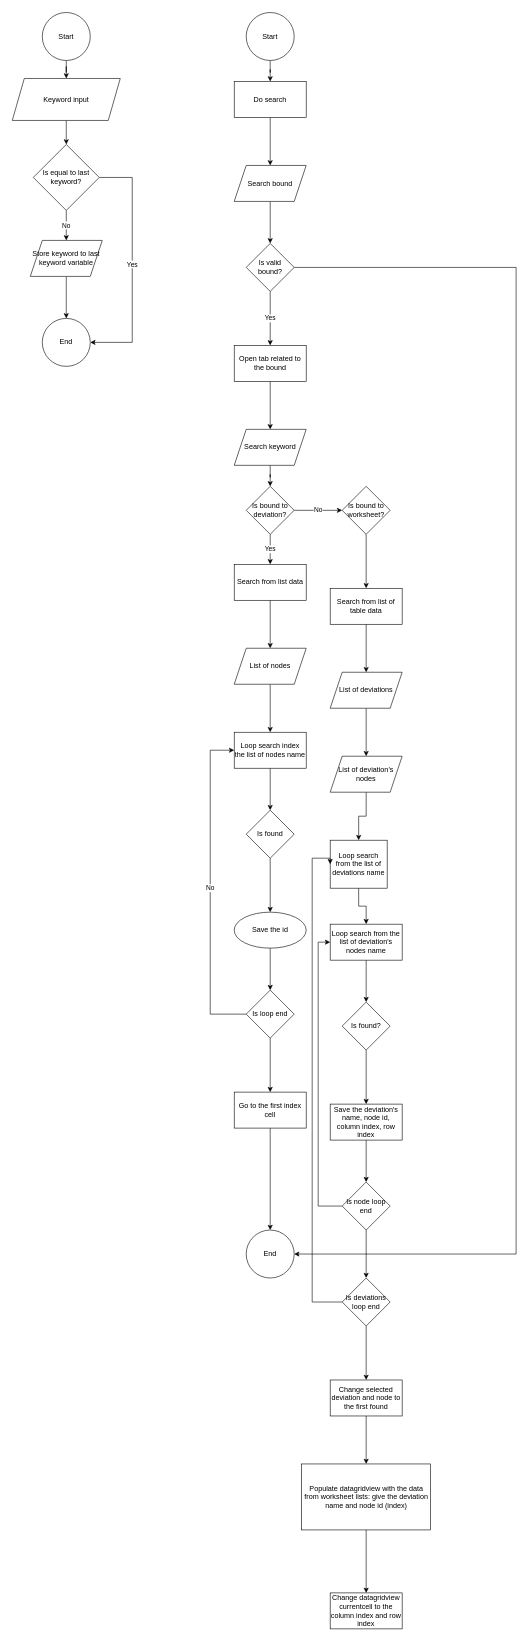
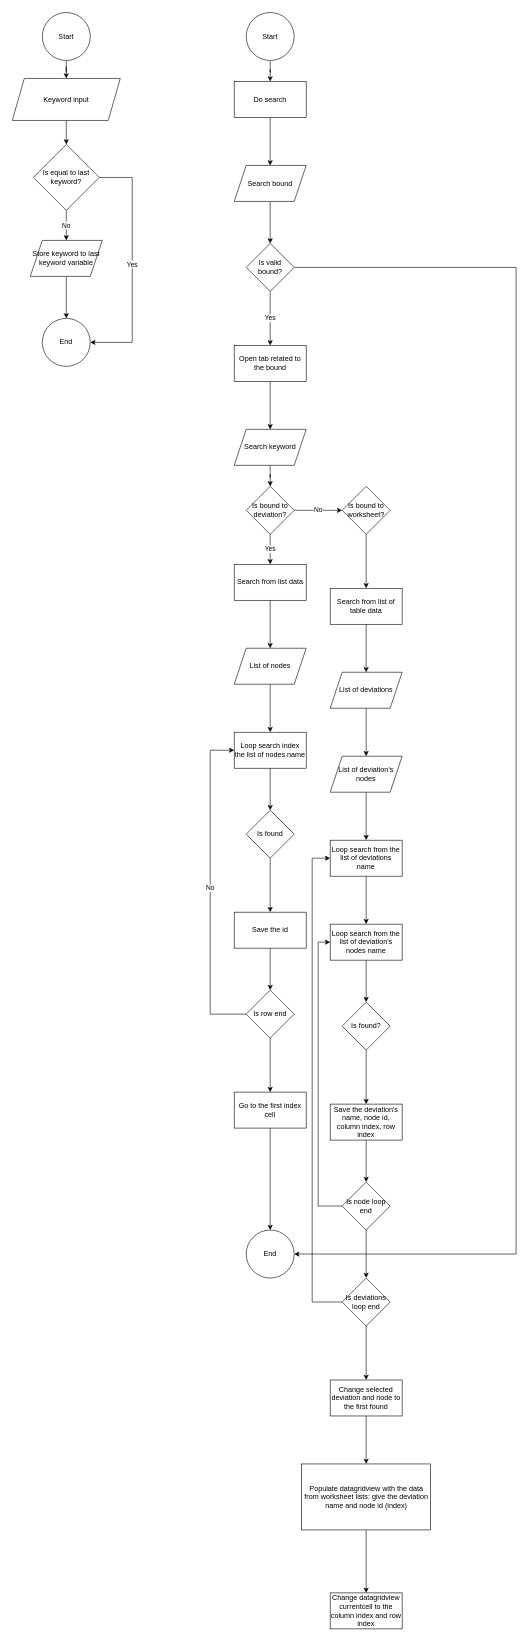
  <mxCell id="0" />
  <mxCell id="1" parent="0" />
  <mxCell id="2" value="" style="edgeStyle=orthogonalEdgeStyle;rounded=0;orthogonalLoop=1;jettySize=auto;html=1;" edge="1" parent="1" source="3" target="5"><mxGeometry relative="1" as="geometry" /></mxCell>
  <mxCell id="3" value="Start" style="ellipse;whiteSpace=wrap;html=1;aspect=fixed;" parent="1" vertex="1"><mxGeometry x="70" y="20" width="80" height="80" as="geometry" /></mxCell>
  <mxCell id="4" value="" style="edgeStyle=orthogonalEdgeStyle;rounded=0;orthogonalLoop=1;jettySize=auto;html=1;" edge="1" parent="1" source="5" target="8"><mxGeometry relative="1" as="geometry" /></mxCell>
  <mxCell id="5" value="Keyword input" style="shape=parallelogram;perimeter=parallelogramPerimeter;whiteSpace=wrap;html=1;fixedSize=1;" vertex="1" parent="1"><mxGeometry x="20" y="130" width="180" height="70" as="geometry" /></mxCell>
  <mxCell id="6" value="No" style="edgeStyle=orthogonalEdgeStyle;rounded=0;orthogonalLoop=1;jettySize=auto;html=1;" edge="1" parent="1" source="8" target="10"><mxGeometry relative="1" as="geometry" /></mxCell>
  <mxCell id="7" value="Yes" style="edgeStyle=orthogonalEdgeStyle;rounded=0;orthogonalLoop=1;jettySize=auto;html=1;entryX=1;entryY=0.5;entryDx=0;entryDy=0;" edge="1" parent="1" source="8" target="11"><mxGeometry relative="1" as="geometry"><Array as="points"><mxPoint x="220" y="295" /><mxPoint x="220" y="570" /></Array></mxGeometry></mxCell>
  <mxCell id="8" value="Is equal to last keyword?" style="rhombus;whiteSpace=wrap;html=1;" vertex="1" parent="1"><mxGeometry x="55" y="240" width="110" height="110" as="geometry" /></mxCell>
  <mxCell id="9" value="" style="edgeStyle=orthogonalEdgeStyle;rounded=0;orthogonalLoop=1;jettySize=auto;html=1;" edge="1" parent="1" source="10" target="11"><mxGeometry relative="1" as="geometry" /></mxCell>
  <mxCell id="10" value="Store keyword to last keyword variable" style="shape=parallelogram;perimeter=parallelogramPerimeter;whiteSpace=wrap;html=1;fixedSize=1;" vertex="1" parent="1"><mxGeometry x="50" y="400" width="120" height="60" as="geometry" /></mxCell>
  <mxCell id="11" value="End" style="ellipse;whiteSpace=wrap;html=1;" vertex="1" parent="1"><mxGeometry x="70" y="530" width="80" height="80" as="geometry" /></mxCell>
  <mxCell id="12" value="" style="edgeStyle=orthogonalEdgeStyle;rounded=0;orthogonalLoop=1;jettySize=auto;html=1;" edge="1" parent="1" source="13" target="15"><mxGeometry relative="1" as="geometry" /></mxCell>
  <mxCell id="13" value="Start" style="ellipse;whiteSpace=wrap;html=1;aspect=fixed;" vertex="1" parent="1"><mxGeometry x="410" y="20" width="80" height="80" as="geometry" /></mxCell>
  <mxCell id="14" value="" style="edgeStyle=orthogonalEdgeStyle;rounded=0;orthogonalLoop=1;jettySize=auto;html=1;" edge="1" parent="1" source="15" target="17"><mxGeometry relative="1" as="geometry" /></mxCell>
  <mxCell id="15" value="Do search" style="whiteSpace=wrap;html=1;" vertex="1" parent="1"><mxGeometry x="390" y="135" width="120" height="60" as="geometry" /></mxCell>
  <mxCell id="16" value="" style="edgeStyle=orthogonalEdgeStyle;rounded=0;orthogonalLoop=1;jettySize=auto;html=1;" edge="1" parent="1" source="17" target="20"><mxGeometry relative="1" as="geometry" /></mxCell>
  <mxCell id="17" value="Search bound" style="shape=parallelogram;perimeter=parallelogramPerimeter;whiteSpace=wrap;html=1;fixedSize=1;" vertex="1" parent="1"><mxGeometry x="390" y="275" width="120" height="60" as="geometry" /></mxCell>
  <mxCell id="18" value="Yes" style="edgeStyle=orthogonalEdgeStyle;rounded=0;orthogonalLoop=1;jettySize=auto;html=1;" edge="1" parent="1" source="20" target="22"><mxGeometry relative="1" as="geometry" /></mxCell>
  <mxCell id="19" style="edgeStyle=orthogonalEdgeStyle;rounded=0;orthogonalLoop=1;jettySize=auto;html=1;entryX=1;entryY=0.5;entryDx=0;entryDy=0;" edge="1" parent="1" source="20" target="43"><mxGeometry relative="1" as="geometry"><Array as="points"><mxPoint x="860" y="445" /><mxPoint x="860" y="2090" /></Array></mxGeometry></mxCell>
  <mxCell id="20" value="Is valid bound?" style="rhombus;whiteSpace=wrap;html=1;" vertex="1" parent="1"><mxGeometry x="410" y="405" width="80" height="80" as="geometry" /></mxCell>
  <mxCell id="21" value="" style="edgeStyle=orthogonalEdgeStyle;rounded=0;orthogonalLoop=1;jettySize=auto;html=1;" edge="1" parent="1" source="22" target="24"><mxGeometry relative="1" as="geometry" /></mxCell>
  <mxCell id="22" value="Open tab related to the bound" style="whiteSpace=wrap;html=1;" vertex="1" parent="1"><mxGeometry x="390" y="575" width="120" height="60" as="geometry" /></mxCell>
  <mxCell id="23" value="" style="edgeStyle=orthogonalEdgeStyle;rounded=0;orthogonalLoop=1;jettySize=auto;html=1;" edge="1" parent="1" source="24" target="27"><mxGeometry relative="1" as="geometry" /></mxCell>
  <mxCell id="24" value="Search keyword" style="shape=parallelogram;perimeter=parallelogramPerimeter;whiteSpace=wrap;html=1;fixedSize=1;" vertex="1" parent="1"><mxGeometry x="390" y="715" width="120" height="60" as="geometry" /></mxCell>
  <mxCell id="25" value="Yes" style="edgeStyle=orthogonalEdgeStyle;rounded=0;orthogonalLoop=1;jettySize=auto;html=1;" edge="1" parent="1" source="27" target="29"><mxGeometry relative="1" as="geometry" /></mxCell>
  <mxCell id="26" value="No" style="edgeStyle=orthogonalEdgeStyle;rounded=0;orthogonalLoop=1;jettySize=auto;html=1;" edge="1" parent="1" source="27" target="45"><mxGeometry relative="1" as="geometry" /></mxCell>
  <mxCell id="27" value="Is bound to deviation?" style="rhombus;whiteSpace=wrap;html=1;" vertex="1" parent="1"><mxGeometry x="410" y="810" width="80" height="80" as="geometry" /></mxCell>
  <mxCell id="28" value="" style="edgeStyle=orthogonalEdgeStyle;rounded=0;orthogonalLoop=1;jettySize=auto;html=1;" edge="1" parent="1" source="29" target="31"><mxGeometry relative="1" as="geometry" /></mxCell>
  <mxCell id="29" value="Search from list data" style="whiteSpace=wrap;html=1;" vertex="1" parent="1"><mxGeometry x="390" y="940" width="120" height="60" as="geometry" /></mxCell>
  <mxCell id="30" value="" style="edgeStyle=orthogonalEdgeStyle;rounded=0;orthogonalLoop=1;jettySize=auto;html=1;" edge="1" parent="1" source="31" target="33"><mxGeometry relative="1" as="geometry" /></mxCell>
  <mxCell id="31" value="List of nodes" style="shape=parallelogram;perimeter=parallelogramPerimeter;whiteSpace=wrap;html=1;fixedSize=1;" vertex="1" parent="1"><mxGeometry x="390" y="1080" width="120" height="60" as="geometry" /></mxCell>
  <mxCell id="32" value="" style="edgeStyle=orthogonalEdgeStyle;rounded=0;orthogonalLoop=1;jettySize=auto;html=1;" edge="1" parent="1" source="33" target="35"><mxGeometry relative="1" as="geometry" /></mxCell>
  <mxCell id="33" value="Loop search index the list of nodes name" style="whiteSpace=wrap;html=1;" vertex="1" parent="1"><mxGeometry x="390" y="1220" width="120" height="60" as="geometry" /></mxCell>
  <mxCell id="34" value="" style="edgeStyle=orthogonalEdgeStyle;rounded=0;orthogonalLoop=1;jettySize=auto;html=1;" edge="1" parent="1" source="35" target="37"><mxGeometry relative="1" as="geometry" /></mxCell>
  <mxCell id="35" value="Is found" style="rhombus;whiteSpace=wrap;html=1;" vertex="1" parent="1"><mxGeometry x="410" y="1350" width="80" height="80" as="geometry" /></mxCell>
  <mxCell id="36" value="" style="edgeStyle=orthogonalEdgeStyle;rounded=0;orthogonalLoop=1;jettySize=auto;html=1;" edge="1" parent="1" source="37" target="40"><mxGeometry relative="1" as="geometry" /></mxCell>
- <mxCell id="37" value="Save the id" style="ellipse;whiteSpace=wrap;html=1;" vertex="1" parent="1"><mxGeometry x="390" y="1520" width="120" height="60" as="geometry" /></mxCell>
+ <mxCell id="37" value="Save the id" style="whiteSpace=wrap;html=1;" vertex="1" parent="1"><mxGeometry x="390" y="1520" width="120" height="60" as="geometry" /></mxCell>
  <mxCell id="38" value="No" style="edgeStyle=orthogonalEdgeStyle;rounded=0;orthogonalLoop=1;jettySize=auto;html=1;entryX=0;entryY=0.5;entryDx=0;entryDy=0;" edge="1" parent="1" source="40" target="33"><mxGeometry relative="1" as="geometry"><Array as="points"><mxPoint x="350" y="1690" /><mxPoint x="350" y="1250" /></Array></mxGeometry></mxCell>
  <mxCell id="39" value="" style="edgeStyle=orthogonalEdgeStyle;rounded=0;orthogonalLoop=1;jettySize=auto;html=1;" edge="1" parent="1" source="40" target="42"><mxGeometry relative="1" as="geometry" /></mxCell>
- <mxCell id="40" value="Is loop end" style="rhombus;whiteSpace=wrap;html=1;" vertex="1" parent="1"><mxGeometry x="410" y="1650" width="80" height="80" as="geometry" /></mxCell>
+ <mxCell id="40" value="Is row end" style="rhombus;whiteSpace=wrap;html=1;" vertex="1" parent="1"><mxGeometry x="410" y="1650" width="80" height="80" as="geometry" /></mxCell>
  <mxCell id="41" value="" style="edgeStyle=orthogonalEdgeStyle;rounded=0;orthogonalLoop=1;jettySize=auto;html=1;" edge="1" parent="1" source="42" target="43"><mxGeometry relative="1" as="geometry" /></mxCell>
  <mxCell id="42" value="Go to the first index cell" style="whiteSpace=wrap;html=1;" vertex="1" parent="1"><mxGeometry x="390" y="1820" width="120" height="60" as="geometry" /></mxCell>
  <mxCell id="43" value="End" style="ellipse;whiteSpace=wrap;html=1;" vertex="1" parent="1"><mxGeometry x="410" y="2050" width="80" height="80" as="geometry" /></mxCell>
  <mxCell id="44" value="" style="edgeStyle=orthogonalEdgeStyle;rounded=0;orthogonalLoop=1;jettySize=auto;html=1;" edge="1" parent="1" source="45" target="47"><mxGeometry relative="1" as="geometry" /></mxCell>
  <mxCell id="45" value="Is bound to worksheet?" style="rhombus;whiteSpace=wrap;html=1;" vertex="1" parent="1"><mxGeometry x="570" y="810" width="80" height="80" as="geometry" /></mxCell>
  <mxCell id="46" value="" style="edgeStyle=orthogonalEdgeStyle;rounded=0;orthogonalLoop=1;jettySize=auto;html=1;" edge="1" parent="1" source="47" target="49"><mxGeometry relative="1" as="geometry" /></mxCell>
  <mxCell id="47" value="Search from list of table data" style="whiteSpace=wrap;html=1;" vertex="1" parent="1"><mxGeometry x="550" y="980" width="120" height="60" as="geometry" /></mxCell>
  <mxCell id="48" value="" style="edgeStyle=orthogonalEdgeStyle;rounded=0;orthogonalLoop=1;jettySize=auto;html=1;" edge="1" parent="1" source="49" target="51"><mxGeometry relative="1" as="geometry" /></mxCell>
  <mxCell id="49" value="List of deviations" style="shape=parallelogram;perimeter=parallelogramPerimeter;whiteSpace=wrap;html=1;fixedSize=1;" vertex="1" parent="1"><mxGeometry x="550" y="1120" width="120" height="60" as="geometry" /></mxCell>
  <mxCell id="50" value="" style="edgeStyle=orthogonalEdgeStyle;rounded=0;orthogonalLoop=1;jettySize=auto;html=1;" edge="1" parent="1" source="51" target="53"><mxGeometry relative="1" as="geometry" /></mxCell>
  <mxCell id="51" value="List of deviation's nodes" style="shape=parallelogram;perimeter=parallelogramPerimeter;whiteSpace=wrap;html=1;fixedSize=1;" vertex="1" parent="1"><mxGeometry x="550" y="1260" width="120" height="60" as="geometry" /></mxCell>
  <mxCell id="52" value="" style="edgeStyle=orthogonalEdgeStyle;rounded=0;orthogonalLoop=1;jettySize=auto;html=1;" edge="1" parent="1" source="53" target="55"><mxGeometry relative="1" as="geometry" /></mxCell>
- <mxCell id="53" value="Loop search from the list of deviations name" style="whiteSpace=wrap;html=1;" vertex="1" parent="1"><mxGeometry x="550" y="1400" width="95" height="80" as="geometry" /></mxCell>
+ <mxCell id="53" value="Loop search from the list of deviations name" style="whiteSpace=wrap;html=1;" vertex="1" parent="1"><mxGeometry x="550" y="1400" width="120" height="60" as="geometry" /></mxCell>
  <mxCell id="54" value="" style="edgeStyle=orthogonalEdgeStyle;rounded=0;orthogonalLoop=1;jettySize=auto;html=1;" edge="1" parent="1" source="55" target="57"><mxGeometry relative="1" as="geometry" /></mxCell>
  <mxCell id="55" value="Loop search from the list of deviation's nodes name" style="whiteSpace=wrap;html=1;" vertex="1" parent="1"><mxGeometry x="550" y="1540" width="120" height="60" as="geometry" /></mxCell>
  <mxCell id="56" value="" style="edgeStyle=orthogonalEdgeStyle;rounded=0;orthogonalLoop=1;jettySize=auto;html=1;" edge="1" parent="1" source="57" target="59"><mxGeometry relative="1" as="geometry" /></mxCell>
  <mxCell id="57" value="Is found?" style="rhombus;whiteSpace=wrap;html=1;" vertex="1" parent="1"><mxGeometry x="570" y="1670" width="80" height="80" as="geometry" /></mxCell>
  <mxCell id="58" value="" style="edgeStyle=orthogonalEdgeStyle;rounded=0;orthogonalLoop=1;jettySize=auto;html=1;" edge="1" parent="1" source="59" target="62"><mxGeometry relative="1" as="geometry" /></mxCell>
  <mxCell id="59" value="Save the deviation's name, node id, column index, row index" style="whiteSpace=wrap;html=1;" vertex="1" parent="1"><mxGeometry x="550" y="1840" width="120" height="60" as="geometry" /></mxCell>
  <mxCell id="60" value="" style="edgeStyle=orthogonalEdgeStyle;rounded=0;orthogonalLoop=1;jettySize=auto;html=1;" edge="1" parent="1" source="62" target="65"><mxGeometry relative="1" as="geometry" /></mxCell>
  <mxCell id="61" style="edgeStyle=orthogonalEdgeStyle;rounded=0;orthogonalLoop=1;jettySize=auto;html=1;entryX=0;entryY=0.5;entryDx=0;entryDy=0;" edge="1" parent="1" source="62" target="55"><mxGeometry relative="1" as="geometry"><Array as="points"><mxPoint x="530" y="2010" /><mxPoint x="530" y="1570" /></Array></mxGeometry></mxCell>
  <mxCell id="62" value="Is node loop end" style="rhombus;whiteSpace=wrap;html=1;" vertex="1" parent="1"><mxGeometry x="570" y="1970" width="80" height="80" as="geometry" /></mxCell>
  <mxCell id="63" style="edgeStyle=orthogonalEdgeStyle;rounded=0;orthogonalLoop=1;jettySize=auto;html=1;entryX=0;entryY=0.5;entryDx=0;entryDy=0;" edge="1" parent="1" source="65" target="53"><mxGeometry relative="1" as="geometry"><Array as="points"><mxPoint x="520" y="2170" /><mxPoint x="520" y="1430" /></Array></mxGeometry></mxCell>
  <mxCell id="64" value="" style="edgeStyle=orthogonalEdgeStyle;rounded=0;orthogonalLoop=1;jettySize=auto;html=1;" edge="1" parent="1" source="65" target="67"><mxGeometry relative="1" as="geometry" /></mxCell>
  <mxCell id="65" value="Is deviations loop end" style="rhombus;whiteSpace=wrap;html=1;" vertex="1" parent="1"><mxGeometry x="570" y="2130" width="80" height="80" as="geometry" /></mxCell>
  <mxCell id="66" value="" style="edgeStyle=orthogonalEdgeStyle;rounded=0;orthogonalLoop=1;jettySize=auto;html=1;" edge="1" parent="1" source="67" target="69"><mxGeometry relative="1" as="geometry" /></mxCell>
  <mxCell id="67" value="Change selected deviation and node to the first found" style="whiteSpace=wrap;html=1;" vertex="1" parent="1"><mxGeometry x="550" y="2300" width="120" height="60" as="geometry" /></mxCell>
  <mxCell id="68" value="" style="edgeStyle=orthogonalEdgeStyle;rounded=0;orthogonalLoop=1;jettySize=auto;html=1;" edge="1" parent="1" source="69" target="70"><mxGeometry relative="1" as="geometry" /></mxCell>
  <mxCell id="69" value="Populate datagridview with the data from worksheet lists: give the deviation name and node id (index)" style="whiteSpace=wrap;html=1;" vertex="1" parent="1"><mxGeometry x="502.5" y="2440" width="215" height="110" as="geometry" /></mxCell>
  <mxCell id="70" value="Change datagridview currentcell to the column index and row index" style="whiteSpace=wrap;html=1;" vertex="1" parent="1"><mxGeometry x="550" y="2655" width="120" height="60" as="geometry" /></mxCell>
